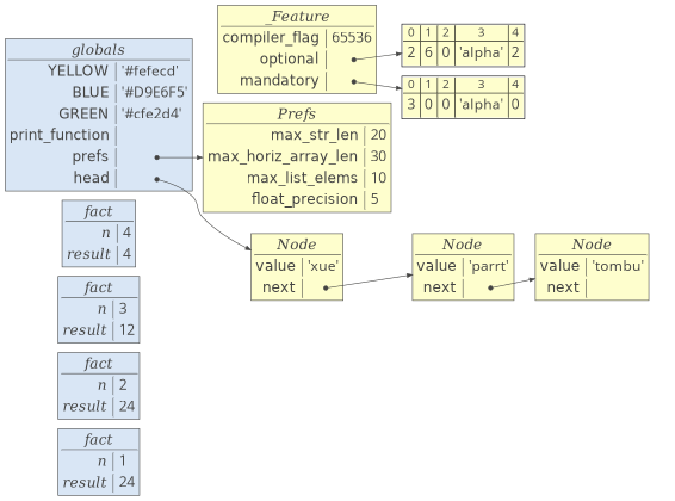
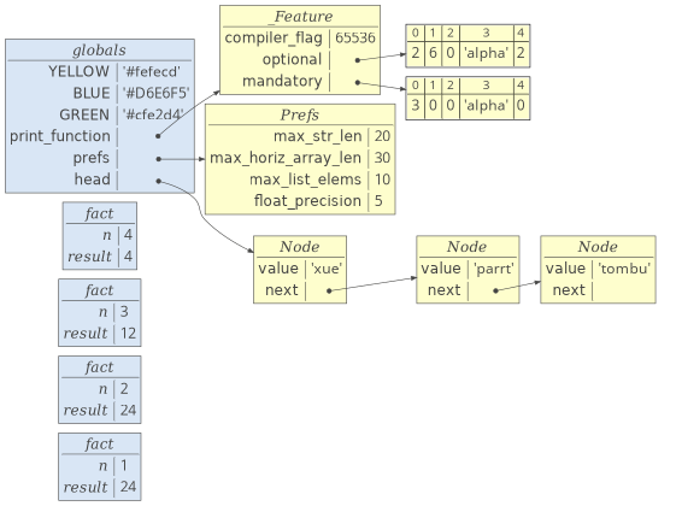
  digraph {
    fontname="Open Sans"
    nodesep=.1
    rankdir=LR
    ranksep=.1
    node [color="#444443" fillcolor="#D9E6F5" fontcolor="#444443" fontname="Open Sans" margin=0.03 penwidth=0.5 shape=box style=filled]
    edge [fontname="Open Sans" arrowsize=.4 arrowtail=dot color="#444443" dir=both penwidth=0.5 tailclip=false]
-   n1 [height=.1 label=<<table BORDER="0" CELLPADDING="0" CELLBORDER="1" CELLSPACING="0"> <tr><td cellspacing="0" colspan="3" cellpadding="0" bgcolor="#D9E6F5" border="1" sides="b" align="center"><font color="#444443" FACE="Times-Italic" point-size="11">globals</font></td></tr> <tr><td colspan="3" cellpadding="1" border="0" bgcolor="#D9E6F5"></td></tr><tr><td port="YELLOW_label" cellspacing="0" cellpadding="0" bgcolor="#D9E6F5" border="1" sides="r" align="right"><font face="Helvetica" color="#444443" point-size="11">YELLOW </font></td> <td cellspacing="0" cellpadding="0" border="0"></td><td port="YELLOW" cellspacing="0" cellpadding="1" bgcolor="#D9E6F5" border="0" align="left"><font color="#444443" point-size="11"> '#fefecd'</font></td> </tr> <tr><td colspan="3" cellpadding="1" border="0" bgcolor="#D9E6F5"></td></tr><tr><td port="BLUE_label" cellspacing="0" cellpadding="0" bgcolor="#D9E6F5" border="1" sides="r" align="right"><font face="Helvetica" color="#444443" point-size="11">BLUE </font></td> <td cellspacing="0" cellpadding="0" border="0"></td><td port="BLUE" cellspacing="0" cellpadding="1" bgcolor="#D9E6F5" border="0" align="left"><font color="#444443" point-size="11"> '#D9E6F5'</font></td> </tr> <tr><td colspan="3" cellpadding="1" border="0" bgcolor="#D9E6F5"></td></tr><tr><td port="GREEN_label" cellspacing="0" cellpadding="0" bgcolor="#D9E6F5" border="1" sides="r" align="right"><font face="Helvetica" color="#444443" point-size="11">GREEN </font></td> <td cellspacing="0" cellpadding="0" border="0"></td><td port="GREEN" cellspacing="0" cellpadding="1" bgcolor="#D9E6F5" border="0" align="left"><font color="#444443" point-size="11"> '#cfe2d4'</font></td> </tr> <tr><td colspan="3" cellpadding="1" border="0" bgcolor="#D9E6F5"></td></tr><tr><td port="print_function_label" cellspacing="0" cellpadding="0" bgcolor="#D9E6F5" border="1" sides="r" align="right"><font face="Helvetica" color="#444443" point-size="11">print_function </font></td> <td cellspacing="0" cellpadding="0" border="0"></td><td port="print_function" cellspacing="0" cellpadding="1" bgcolor="#D9E6F5" border="0" align="left"><font color="#444443" point-size="11">    </font></td> </tr> <tr><td colspan="3" cellpadding="1" border="0" bgcolor="#D9E6F5"></td></tr><tr><td port="prefs_label" cellspacing="0" cellpadding="0" bgcolor="#D9E6F5" border="1" sides="r" align="right"><font face="Helvetica" color="#444443" point-size="11">prefs </font></td> <td cellspacing="0" cellpadding="0" border="0"></td><td port="prefs" cellspacing="0" cellpadding="1" bgcolor="#D9E6F5" border="0" align="left"><font color="#444443" point-size="11">    </font></td> </tr> <tr><td colspan="3" cellpadding="1" border="0" bgcolor="#D9E6F5"></td></tr><tr><td port="head_label" cellspacing="0" cellpadding="0" bgcolor="#D9E6F5" border="1" sides="r" align="right"><font face="Helvetica" color="#444443" point-size="11">head </font></td> <td cellspacing="0" cellpadding="0" border="0"></td><td port="head" cellspacing="0" cellpadding="1" bgcolor="#D9E6F5" border="0" align="left"><font color="#444443" point-size="11">    </font></td> </tr> </table> > width=.1]
+   n1 [height=.1 label=<<table BORDER="0" CELLPADDING="0" CELLBORDER="1" CELLSPACING="0"> <tr><td cellspacing="0" colspan="3" cellpadding="0" bgcolor="#D9E6F5" border="1" sides="b" align="center"><font color="#444443" FACE="Times-Italic" point-size="11">globals</font></td></tr> <tr><td colspan="3" cellpadding="1" border="0" bgcolor="#D9E6F5"></td></tr><tr><td port="YELLOW_label" cellspacing="0" cellpadding="0" bgcolor="#D9E6F5" border="1" sides="r" align="right"><font face="Helvetica" color="#444443" point-size="11">YELLOW </font></td> <td cellspacing="0" cellpadding="0" border="0"></td><td port="YELLOW" cellspacing="0" cellpadding="1" bgcolor="#D9E6F5" border="0" align="left"><font color="#444443" point-size="11"> '#fefecd'</font></td> </tr> <tr><td colspan="3" cellpadding="1" border="0" bgcolor="#D9E6F5"></td></tr><tr><td port="BLUE_label" cellspacing="0" cellpadding="0" bgcolor="#D9E6F5" border="1" sides="r" align="right"><font face="Helvetica" color="#444443" point-size="11">BLUE </font></td> <td cellspacing="0" cellpadding="0" border="0"></td><td port="BLUE" cellspacing="0" cellpadding="1" bgcolor="#D9E6F5" border="0" align="left"><font color="#444443" point-size="11"> '#D6E6F5'</font></td> </tr> <tr><td colspan="3" cellpadding="1" border="0" bgcolor="#D9E6F5"></td></tr><tr><td port="GREEN_label" cellspacing="0" cellpadding="0" bgcolor="#D9E6F5" border="1" sides="r" align="right"><font face="Helvetica" color="#444443" point-size="11">GREEN </font></td> <td cellspacing="0" cellpadding="0" border="0"></td><td port="GREEN" cellspacing="0" cellpadding="1" bgcolor="#D9E6F5" border="0" align="left"><font color="#444443" point-size="11"> '#cfe2d4'</font></td> </tr> <tr><td colspan="3" cellpadding="1" border="0" bgcolor="#D9E6F5"></td></tr><tr><td port="print_function_label" cellspacing="0" cellpadding="0" bgcolor="#D9E6F5" border="1" sides="r" align="right"><font face="Helvetica" color="#444443" point-size="11">print_function </font></td> <td cellspacing="0" cellpadding="0" border="0"></td><td port="print_function" cellspacing="0" cellpadding="1" bgcolor="#D9E6F5" border="0" align="left"><font color="#444443" point-size="11">    </font></td> </tr> <tr><td colspan="3" cellpadding="1" border="0" bgcolor="#D9E6F5"></td></tr><tr><td port="prefs_label" cellspacing="0" cellpadding="0" bgcolor="#D9E6F5" border="1" sides="r" align="right"><font face="Helvetica" color="#444443" point-size="11">prefs </font></td> <td cellspacing="0" cellpadding="0" border="0"></td><td port="prefs" cellspacing="0" cellpadding="1" bgcolor="#D9E6F5" border="0" align="left"><font color="#444443" point-size="11">    </font></td> </tr> <tr><td colspan="3" cellpadding="1" border="0" bgcolor="#D9E6F5"></td></tr><tr><td port="head_label" cellspacing="0" cellpadding="0" bgcolor="#D9E6F5" border="1" sides="r" align="right"><font face="Helvetica" color="#444443" point-size="11">head </font></td> <td cellspacing="0" cellpadding="0" border="0"></td><td port="head" cellspacing="0" cellpadding="1" bgcolor="#D9E6F5" border="0" align="left"><font color="#444443" point-size="11">    </font></td> </tr> </table> > width=.1]
    n2 [height=.1 label=<<table BORDER="0" CELLPADDING="0" CELLBORDER="1" CELLSPACING="0"> <tr><td cellspacing="0" colspan="3" cellpadding="0" bgcolor="#D9E6F5" border="1" sides="b" align="center"><font color="#444443" FACE="Times-Italic" point-size="11">fact</font></td></tr> <tr><td colspan="3" cellpadding="1" border="0" bgcolor="#D9E6F5"></td></tr><tr><td port="n_label" cellspacing="0" cellpadding="0" bgcolor="#D9E6F5" border="1" sides="r" align="right"><font face="Times-Italic" color="#444443" point-size="11">n </font></td> <td cellspacing="0" cellpadding="0" border="0"></td><td port="n" cellspacing="0" cellpadding="1" bgcolor="#D9E6F5" border="0" align="left"><font color="#444443" point-size="11"> 4</font></td> </tr> <tr><td colspan="3" cellpadding="1" border="0" bgcolor="#D9E6F5"></td></tr><tr><td port="result_label" cellspacing="0" cellpadding="0" bgcolor="#D9E6F5" border="1" sides="r" align="right"><font face="Times-Italic" color="#444443" point-size="11">result </font></td> <td cellspacing="0" cellpadding="0" border="0"></td><td port="result" cellspacing="0" cellpadding="1" bgcolor="#D9E6F5" border="0" align="left"><font color="#444443" point-size="11"> 4</font></td> </tr> </table> > width=.1]
    n3 [height=.1 label=<<table BORDER="0" CELLPADDING="0" CELLBORDER="1" CELLSPACING="0"> <tr><td cellspacing="0" colspan="3" cellpadding="0" bgcolor="#D9E6F5" border="1" sides="b" align="center"><font color="#444443" FACE="Times-Italic" point-size="11">fact</font></td></tr> <tr><td colspan="3" cellpadding="1" border="0" bgcolor="#D9E6F5"></td></tr><tr><td port="n_label" cellspacing="0" cellpadding="0" bgcolor="#D9E6F5" border="1" sides="r" align="right"><font face="Times-Italic" color="#444443" point-size="11">n </font></td> <td cellspacing="0" cellpadding="0" border="0"></td><td port="n" cellspacing="0" cellpadding="1" bgcolor="#D9E6F5" border="0" align="left"><font color="#444443" point-size="11"> 3</font></td> </tr> <tr><td colspan="3" cellpadding="1" border="0" bgcolor="#D9E6F5"></td></tr><tr><td port="result_label" cellspacing="0" cellpadding="0" bgcolor="#D9E6F5" border="1" sides="r" align="right"><font face="Times-Italic" color="#444443" point-size="11">result </font></td> <td cellspacing="0" cellpadding="0" border="0"></td><td port="result" cellspacing="0" cellpadding="1" bgcolor="#D9E6F5" border="0" align="left"><font color="#444443" point-size="11"> 12</font></td> </tr> </table> > width=.1]
    n4 [height=.1 label=<<table BORDER="0" CELLPADDING="0" CELLBORDER="1" CELLSPACING="0"> <tr><td cellspacing="0" colspan="3" cellpadding="0" bgcolor="#D9E6F5" border="1" sides="b" align="center"><font color="#444443" FACE="Times-Italic" point-size="11">fact</font></td></tr> <tr><td colspan="3" cellpadding="1" border="0" bgcolor="#D9E6F5"></td></tr><tr><td port="n_label" cellspacing="0" cellpadding="0" bgcolor="#D9E6F5" border="1" sides="r" align="right"><font face="Times-Italic" color="#444443" point-size="11">n </font></td> <td cellspacing="0" cellpadding="0" border="0"></td><td port="n" cellspacing="0" cellpadding="1" bgcolor="#D9E6F5" border="0" align="left"><font color="#444443" point-size="11"> 2</font></td> </tr> <tr><td colspan="3" cellpadding="1" border="0" bgcolor="#D9E6F5"></td></tr><tr><td port="result_label" cellspacing="0" cellpadding="0" bgcolor="#D9E6F5" border="1" sides="r" align="right"><font face="Times-Italic" color="#444443" point-size="11">result </font></td> <td cellspacing="0" cellpadding="0" border="0"></td><td port="result" cellspacing="0" cellpadding="1" bgcolor="#D9E6F5" border="0" align="left"><font color="#444443" point-size="11"> 24</font></td> </tr> </table> > width=.1]
    n5 [height=.1 label=<<table BORDER="0" CELLPADDING="0" CELLBORDER="1" CELLSPACING="0"> <tr><td cellspacing="0" colspan="3" cellpadding="0" bgcolor="#D9E6F5" border="1" sides="b" align="center"><font color="#444443" FACE="Times-Italic" point-size="11">fact</font></td></tr> <tr><td colspan="3" cellpadding="1" border="0" bgcolor="#D9E6F5"></td></tr><tr><td port="n_label" cellspacing="0" cellpadding="0" bgcolor="#D9E6F5" border="1" sides="r" align="right"><font face="Times-Italic" color="#444443" point-size="11">n </font></td> <td cellspacing="0" cellpadding="0" border="0"></td><td port="n" cellspacing="0" cellpadding="1" bgcolor="#D9E6F5" border="0" align="left"><font color="#444443" point-size="11"> 1</font></td> </tr> <tr><td colspan="3" cellpadding="1" border="0" bgcolor="#D9E6F5"></td></tr><tr><td port="result_label" cellspacing="0" cellpadding="0" bgcolor="#D9E6F5" border="1" sides="r" align="right"><font face="Times-Italic" color="#444443" point-size="11">result </font></td> <td cellspacing="0" cellpadding="0" border="0"></td><td port="result" cellspacing="0" cellpadding="1" bgcolor="#D9E6F5" border="0" align="left"><font color="#444443" point-size="11"> 24</font></td> </tr> </table> > width=.1]
    n6 [fillcolor="#fefecd" height=.1 label=<<table BORDER="0" CELLPADDING="0" CELLBORDER="1" CELLSPACING="0"> <tr><td cellspacing="0" colspan="3" cellpadding="0" bgcolor="#fefecd" border="1" sides="b" align="center"><font color="#444443" FACE="Times-Italic" point-size="11">Node</font></td></tr> <tr><td colspan="3" cellpadding="1" border="0" bgcolor="#fefecd"></td></tr><tr><td port="value_label" cellspacing="0" cellpadding="0" bgcolor="#fefecd" border="1" sides="r" align="right"><font face="Helvetica" color="#444443" point-size="11">value </font></td> <td cellspacing="0" cellpadding="0" border="0"></td><td port="value" cellspacing="0" cellpadding="1" bgcolor="#fefecd" border="0" align="left"><font color="#444443" point-size="11"> 'xue'</font></td> </tr> <tr><td colspan="3" cellpadding="1" border="0" bgcolor="#fefecd"></td></tr><tr><td port="next_label" cellspacing="0" cellpadding="0" bgcolor="#fefecd" border="1" sides="r" align="right"><font face="Helvetica" color="#444443" point-size="11">next </font></td> <td cellspacing="0" cellpadding="0" border="0"></td><td port="next" cellspacing="0" cellpadding="1" bgcolor="#fefecd" border="0" align="left"><font color="#444443" point-size="11">    </font></td> </tr> </table> > width=.1]
    n7 [fillcolor="#fefecd" height=.1 label=<<table BORDER="0" CELLPADDING="0" CELLBORDER="1" CELLSPACING="0"> <tr><td cellspacing="0" colspan="3" cellpadding="0" bgcolor="#fefecd" border="1" sides="b" align="center"><font color="#444443" FACE="Times-Italic" point-size="11">Node</font></td></tr> <tr><td colspan="3" cellpadding="1" border="0" bgcolor="#fefecd"></td></tr><tr><td port="value_label" cellspacing="0" cellpadding="0" bgcolor="#fefecd" border="1" sides="r" align="right"><font face="Helvetica" color="#444443" point-size="11">value </font></td> <td cellspacing="0" cellpadding="0" border="0"></td><td port="value" cellspacing="0" cellpadding="1" bgcolor="#fefecd" border="0" align="left"><font color="#444443" point-size="11"> 'tombu'</font></td> </tr> <tr><td colspan="3" cellpadding="1" border="0" bgcolor="#fefecd"></td></tr><tr><td port="next_label" cellspacing="0" cellpadding="0" bgcolor="#fefecd" border="1" sides="r" align="right"><font face="Helvetica" color="#444443" point-size="11">next </font></td> <td cellspacing="0" cellpadding="0" border="0"></td><td port="next" cellspacing="0" cellpadding="1" bgcolor="#fefecd" border="0" align="left"><font color="#444443" point-size="11">    </font></td> </tr> </table> > width=.1]
    n8 [fillcolor="#fefecd" height=.1 label=<<table BORDER="0" CELLPADDING="0" CELLBORDER="1" CELLSPACING="0"> <tr><td cellspacing="0" colspan="3" cellpadding="0" bgcolor="#fefecd" border="1" sides="b" align="center"><font color="#444443" FACE="Times-Italic" point-size="11">Node</font></td></tr> <tr><td colspan="3" cellpadding="1" border="0" bgcolor="#fefecd"></td></tr><tr><td port="value_label" cellspacing="0" cellpadding="0" bgcolor="#fefecd" border="1" sides="r" align="right"><font face="Helvetica" color="#444443" point-size="11">value </font></td> <td cellspacing="0" cellpadding="0" border="0"></td><td port="value" cellspacing="0" cellpadding="1" bgcolor="#fefecd" border="0" align="left"><font color="#444443" point-size="11"> 'parrt'</font></td> </tr> <tr><td colspan="3" cellpadding="1" border="0" bgcolor="#fefecd"></td></tr><tr><td port="next_label" cellspacing="0" cellpadding="0" bgcolor="#fefecd" border="1" sides="r" align="right"><font face="Helvetica" color="#444443" point-size="11">next </font></td> <td cellspacing="0" cellpadding="0" border="0"></td><td port="next" cellspacing="0" cellpadding="1" bgcolor="#fefecd" border="0" align="left"><font color="#444443" point-size="11">    </font></td> </tr> </table> > width=.1]
    n9 [fillcolor="#fefecd" height=.1 label=<<table BORDER="0" CELLPADDING="0" CELLBORDER="1" CELLSPACING="0"> <tr><td cellspacing="0" colspan="3" cellpadding="0" bgcolor="#fefecd" border="1" sides="b" align="center"><font color="#444443" FACE="Times-Italic" point-size="11">_Feature</font></td></tr> <tr><td colspan="3" cellpadding="1" border="0" bgcolor="#fefecd"></td></tr><tr><td port="compiler_flag_label" cellspacing="0" cellpadding="0" bgcolor="#fefecd" border="1" sides="r" align="right"><font face="Helvetica" color="#444443" point-size="11">compiler_flag </font></td> <td cellspacing="0" cellpadding="0" border="0"></td><td port="compiler_flag" cellspacing="0" cellpadding="1" bgcolor="#fefecd" border="0" align="left"><font color="#444443" point-size="11"> 65536</font></td> </tr> <tr><td colspan="3" cellpadding="1" border="0" bgcolor="#fefecd"></td></tr><tr><td port="optional_label" cellspacing="0" cellpadding="0" bgcolor="#fefecd" border="1" sides="r" align="right"><font face="Helvetica" color="#444443" point-size="11">optional </font></td> <td cellspacing="0" cellpadding="0" border="0"></td><td port="optional" cellspacing="0" cellpadding="1" bgcolor="#fefecd" border="0" align="left"><font color="#444443" point-size="11">    </font></td> </tr> <tr><td colspan="3" cellpadding="1" border="0" bgcolor="#fefecd"></td></tr><tr><td port="mandatory_label" cellspacing="0" cellpadding="0" bgcolor="#fefecd" border="1" sides="r" align="right"><font face="Helvetica" color="#444443" point-size="11">mandatory </font></td> <td cellspacing="0" cellpadding="0" border="0"></td><td port="mandatory" cellspacing="0" cellpadding="1" bgcolor="#fefecd" border="0" align="left"><font color="#444443" point-size="11">    </font></td> </tr> </table> > width=.1]
    n10 [fillcolor="#fefecd" height=.1 label=<<table BORDER="0" CELLPADDING="0" CELLBORDER="1" CELLSPACING="0"> <tr><td cellspacing="0" colspan="3" cellpadding="0" bgcolor="#fefecd" border="1" sides="b" align="center"><font color="#444443" FACE="Times-Italic" point-size="11">Prefs</font></td></tr> <tr><td colspan="3" cellpadding="1" border="0" bgcolor="#fefecd"></td></tr><tr><td port="max_str_len_label" cellspacing="0" cellpadding="0" bgcolor="#fefecd" border="1" sides="r" align="right"><font face="Helvetica" color="#444443" point-size="11">max_str_len </font></td> <td cellspacing="0" cellpadding="0" border="0"></td><td port="max_str_len" cellspacing="0" cellpadding="1" bgcolor="#fefecd" border="0" align="left"><font color="#444443" point-size="11"> 20</font></td> </tr> <tr><td colspan="3" cellpadding="1" border="0" bgcolor="#fefecd"></td></tr><tr><td port="max_horiz_array_len_label" cellspacing="0" cellpadding="0" bgcolor="#fefecd" border="1" sides="r" align="right"><font face="Helvetica" color="#444443" point-size="11">max_horiz_array_len </font></td> <td cellspacing="0" cellpadding="0" border="0"></td><td port="max_horiz_array_len" cellspacing="0" cellpadding="1" bgcolor="#fefecd" border="0" align="left"><font color="#444443" point-size="11"> 30</font></td> </tr> <tr><td colspan="3" cellpadding="1" border="0" bgcolor="#fefecd"></td></tr><tr><td port="max_list_elems_label" cellspacing="0" cellpadding="0" bgcolor="#fefecd" border="1" sides="r" align="right"><font face="Helvetica" color="#444443" point-size="11">max_list_elems </font></td> <td cellspacing="0" cellpadding="0" border="0"></td><td port="max_list_elems" cellspacing="0" cellpadding="1" bgcolor="#fefecd" border="0" align="left"><font color="#444443" point-size="11"> 10</font></td> </tr> <tr><td colspan="3" cellpadding="1" border="0" bgcolor="#fefecd"></td></tr><tr><td port="float_precision_label" cellspacing="0" cellpadding="0" bgcolor="#fefecd" border="1" sides="r" align="right"><font face="Helvetica" color="#444443" point-size="11">float_precision </font></td> <td cellspacing="0" cellpadding="0" border="0"></td><td port="float_precision" cellspacing="0" cellpadding="1" bgcolor="#fefecd" border="0" align="left"><font color="#444443" point-size="11"> 5</font></td> </tr> </table> > width=.1]
    n11 [height=.1 label=<<table BORDER="0" CELLBORDER="0" CELLSPACING="0"> <tr> <td cellspacing="0" cellpadding="0" bgcolor="#fefecd" border="1" sides="br" valign="top"><font color="#444443" point-size="9">0</font></td> <td cellspacing="0" cellpadding="0" bgcolor="#fefecd" border="1" sides="br" valign="top"><font color="#444443" point-size="9">1</font></td> <td cellspacing="0" cellpadding="0" bgcolor="#fefecd" border="1" sides="br" valign="top"><font color="#444443" point-size="9">2</font></td> <td cellspacing="0" cellpadding="0" bgcolor="#fefecd" border="1" sides="br" valign="top"><font color="#444443" point-size="9">3</font></td> <td cellspacing="0" cellpadding="0" bgcolor="#fefecd" border="1" sides="b" valign="top"><font color="#444443" point-size="9">4</font></td> </tr> <tr> <td port="0" bgcolor="#fefecd" border="1" sides="r" align="center"><font point-size="11">2</font></td> <td port="1" bgcolor="#fefecd" border="1" sides="r" align="center"><font point-size="11">6</font></td> <td port="2" bgcolor="#fefecd" border="1" sides="r" align="center"><font point-size="11">0</font></td> <td port="3" bgcolor="#fefecd" border="1" sides="r" align="center"><font point-size="11">'alpha'</font></td> <td port="4" bgcolor="#fefecd" border="0" align="center"><font point-size="11">2</font></td> </tr></table> > margin=0.01 space=0.0 width=.1 color="" fillcolor="" style=""]
    n12 [height=.1 label=<<table BORDER="0" CELLBORDER="0" CELLSPACING="0"> <tr> <td cellspacing="0" cellpadding="0" bgcolor="#fefecd" border="1" sides="br" valign="top"><font color="#444443" point-size="9">0</font></td> <td cellspacing="0" cellpadding="0" bgcolor="#fefecd" border="1" sides="br" valign="top"><font color="#444443" point-size="9">1</font></td> <td cellspacing="0" cellpadding="0" bgcolor="#fefecd" border="1" sides="br" valign="top"><font color="#444443" point-size="9">2</font></td> <td cellspacing="0" cellpadding="0" bgcolor="#fefecd" border="1" sides="br" valign="top"><font color="#444443" point-size="9">3</font></td> <td cellspacing="0" cellpadding="0" bgcolor="#fefecd" border="1" sides="b" valign="top"><font color="#444443" point-size="9">4</font></td> </tr> <tr> <td port="0" bgcolor="#fefecd" border="1" sides="r" align="center"><font point-size="11">3</font></td> <td port="1" bgcolor="#fefecd" border="1" sides="r" align="center"><font point-size="11">0</font></td> <td port="2" bgcolor="#fefecd" border="1" sides="r" align="center"><font point-size="11">0</font></td> <td port="3" bgcolor="#fefecd" border="1" sides="r" align="center"><font point-size="11">'alpha'</font></td> <td port="4" bgcolor="#fefecd" border="0" align="center"><font point-size="11">0</font></td> </tr></table> > margin=0.01 space=0.0 width=.1 color="" fillcolor="" style=""]
    subgraph sub_1 {
      rank=same
      n1
      n2
      n3
      n4
      n5
    }
    subgraph cluster_2 {
      pencolor="#cfe2d4"
      penwidth=.7
      style=invis
      n6
      n7
      n8
    }
    n1 -> n2 [style=invis weight=100 arrowsize="" arrowtail="" color="" dir="" penwidth="" tailclip=""]
    n1 -> n6 [tailport="head:c"]
+   n1 -> n9 [tailport="print_function:c"]
    n1 -> n10 [tailport="prefs:c"]
    n2 -> n3 [style=invis weight=100 arrowsize="" arrowtail="" color="" dir="" penwidth="" tailclip=""]
    n3 -> n4 [style=invis weight=100 arrowsize="" arrowtail="" color="" dir="" penwidth="" tailclip=""]
    n4 -> n5 [style=invis weight=100 arrowsize="" arrowtail="" color="" dir="" penwidth="" tailclip=""]
    n6 -> n8 [tailport="next:c"]
    n8 -> n7 [tailport="next:c"]
    n9 -> n11 [tailport="optional:c"]
    n9 -> n12 [tailport="mandatory:c"]
  }
